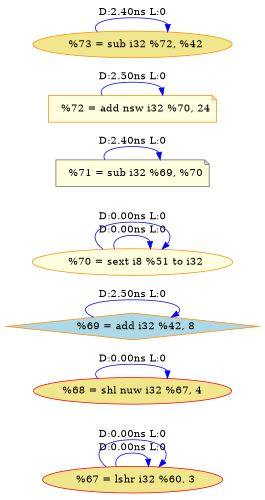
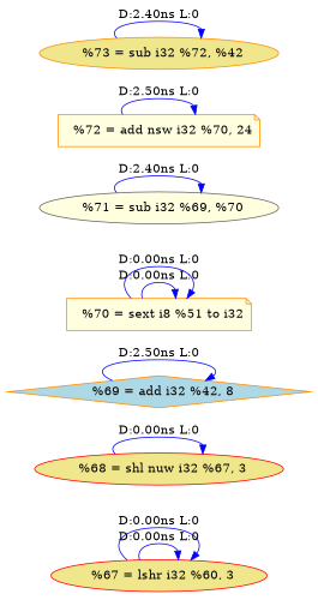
  digraph {
    rankdir=LR
    node [color=darkorange fillcolor=khaki shape=ellipse style=filled]
    edge [color=blue]
    n1 [color=red label="  %67 = lshr i32 %60, 3"]
-   n2 [color=red label="%68 = shl nuw i32 %67, 4"]
+   n2 [color=red label="  %68 = shl nuw i32 %67, 3"]
    n3 [fillcolor=lightblue label="  %69 = add i32 %42, 8" shape=diamond]
-   n4 [fillcolor=lightyellow label="  %70 = sext i8 %51 to i32"]
-   n5 [color=gray40 fillcolor=lightyellow label="  %71 = sub i32 %69, %70" shape=note]
+   n4 [fillcolor=lightyellow label="  %70 = sext i8 %51 to i32" shape=note]
+   n5 [color=gray40 fillcolor=lightyellow label="  %71 = sub i32 %69, %70"]
    n6 [fillcolor=lightyellow label="  %72 = add nsw i32 %70, 24" shape=note]
    n7 [label="  %73 = sub i32 %72, %42"]
    n1 -> n1 [label="D:0.00ns L:0"]
    n1 -> n1 [label="D:0.00ns L:0"]
    n2 -> n2 [label="D:0.00ns L:0"]
    n3 -> n3 [label="D:2.50ns L:0"]
    n4 -> n4 [label="D:0.00ns L:0"]
    n4 -> n4 [label="D:0.00ns L:0"]
    n5 -> n5 [label="D:2.40ns L:0"]
    n6 -> n6 [label="D:2.50ns L:0"]
    n7 -> n7 [label="D:2.40ns L:0"]
  }
